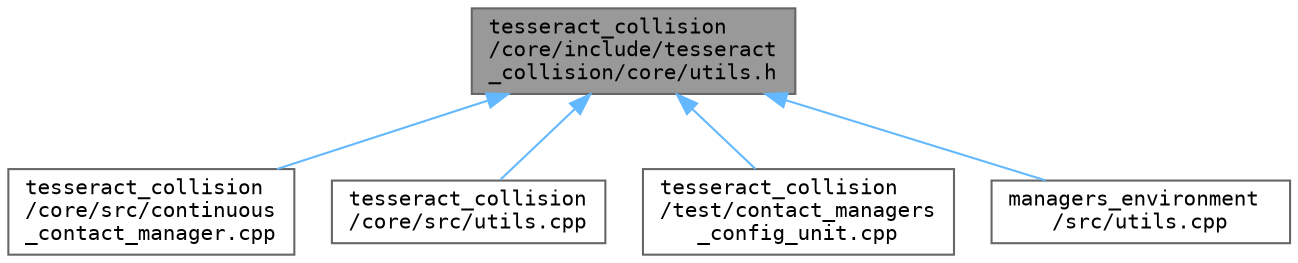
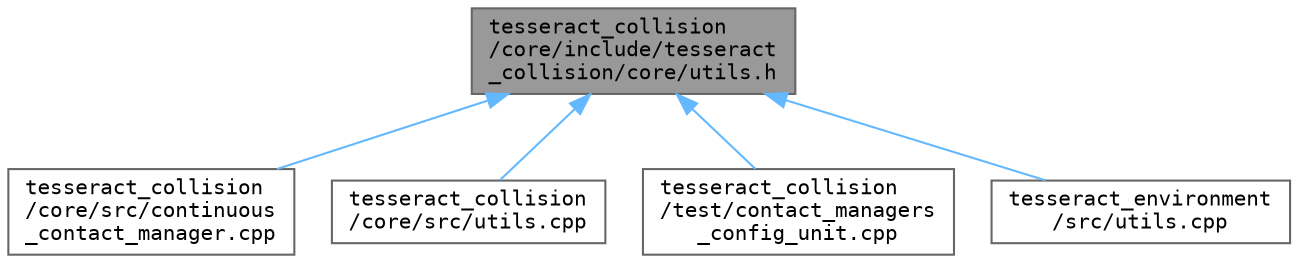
  digraph {
    fontname="DejaVu Sans Mono"
    node [color=grey40 fillcolor=white fontname="DejaVu Sans Mono" fontsize=10 shape=box style=filled]
    edge [color=steelblue1 dir=back fontname="DejaVu Sans Mono" fontsize=10 labelfontname=Helvetica labelfontsize=10 style=solid]
    n1 [color=gray40 fillcolor=grey60 fontcolor=black height=0.2 label="tesseract_collision\l/core/include/tesseract\l_collision/core/utils.h" width=0.4]
    n2 [height=0.2 label="tesseract_collision\l/core/src/continuous\l_contact_manager.cpp" width=0.4]
    n3 [height=0.2 label="tesseract_collision\l/core/src/utils.cpp" width=0.4]
    n4 [height=0.2 label="tesseract_collision\l/test/contact_managers\l_config_unit.cpp" width=0.4]
-   n5 [height=0.2 label="managers_environment\l/src/utils.cpp" width=0.4]
+   n5 [height=0.2 label="tesseract_environment\l/src/utils.cpp" width=0.4]
    n1 -> n2
    n1 -> n3
    n1 -> n4
    n1 -> n5
  }
